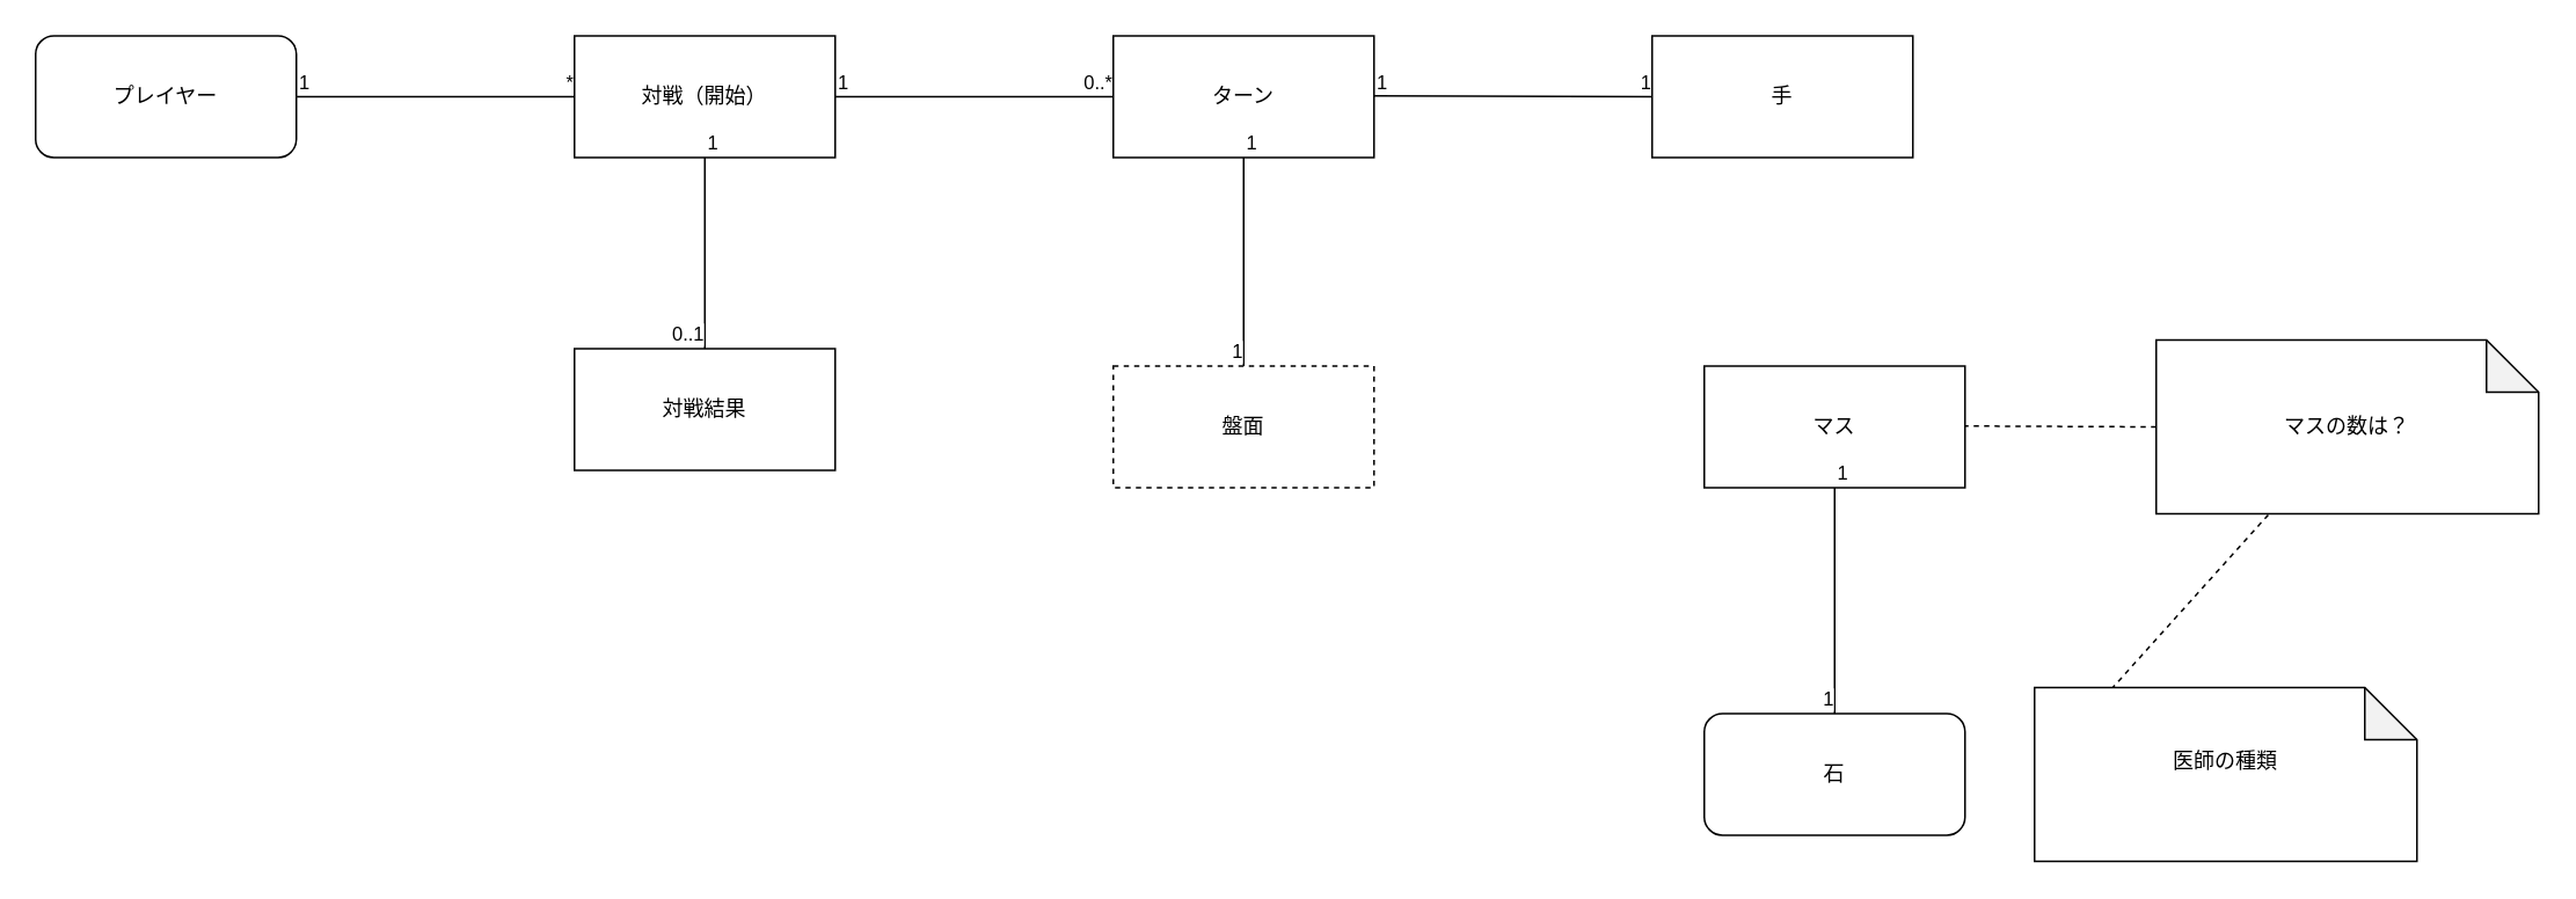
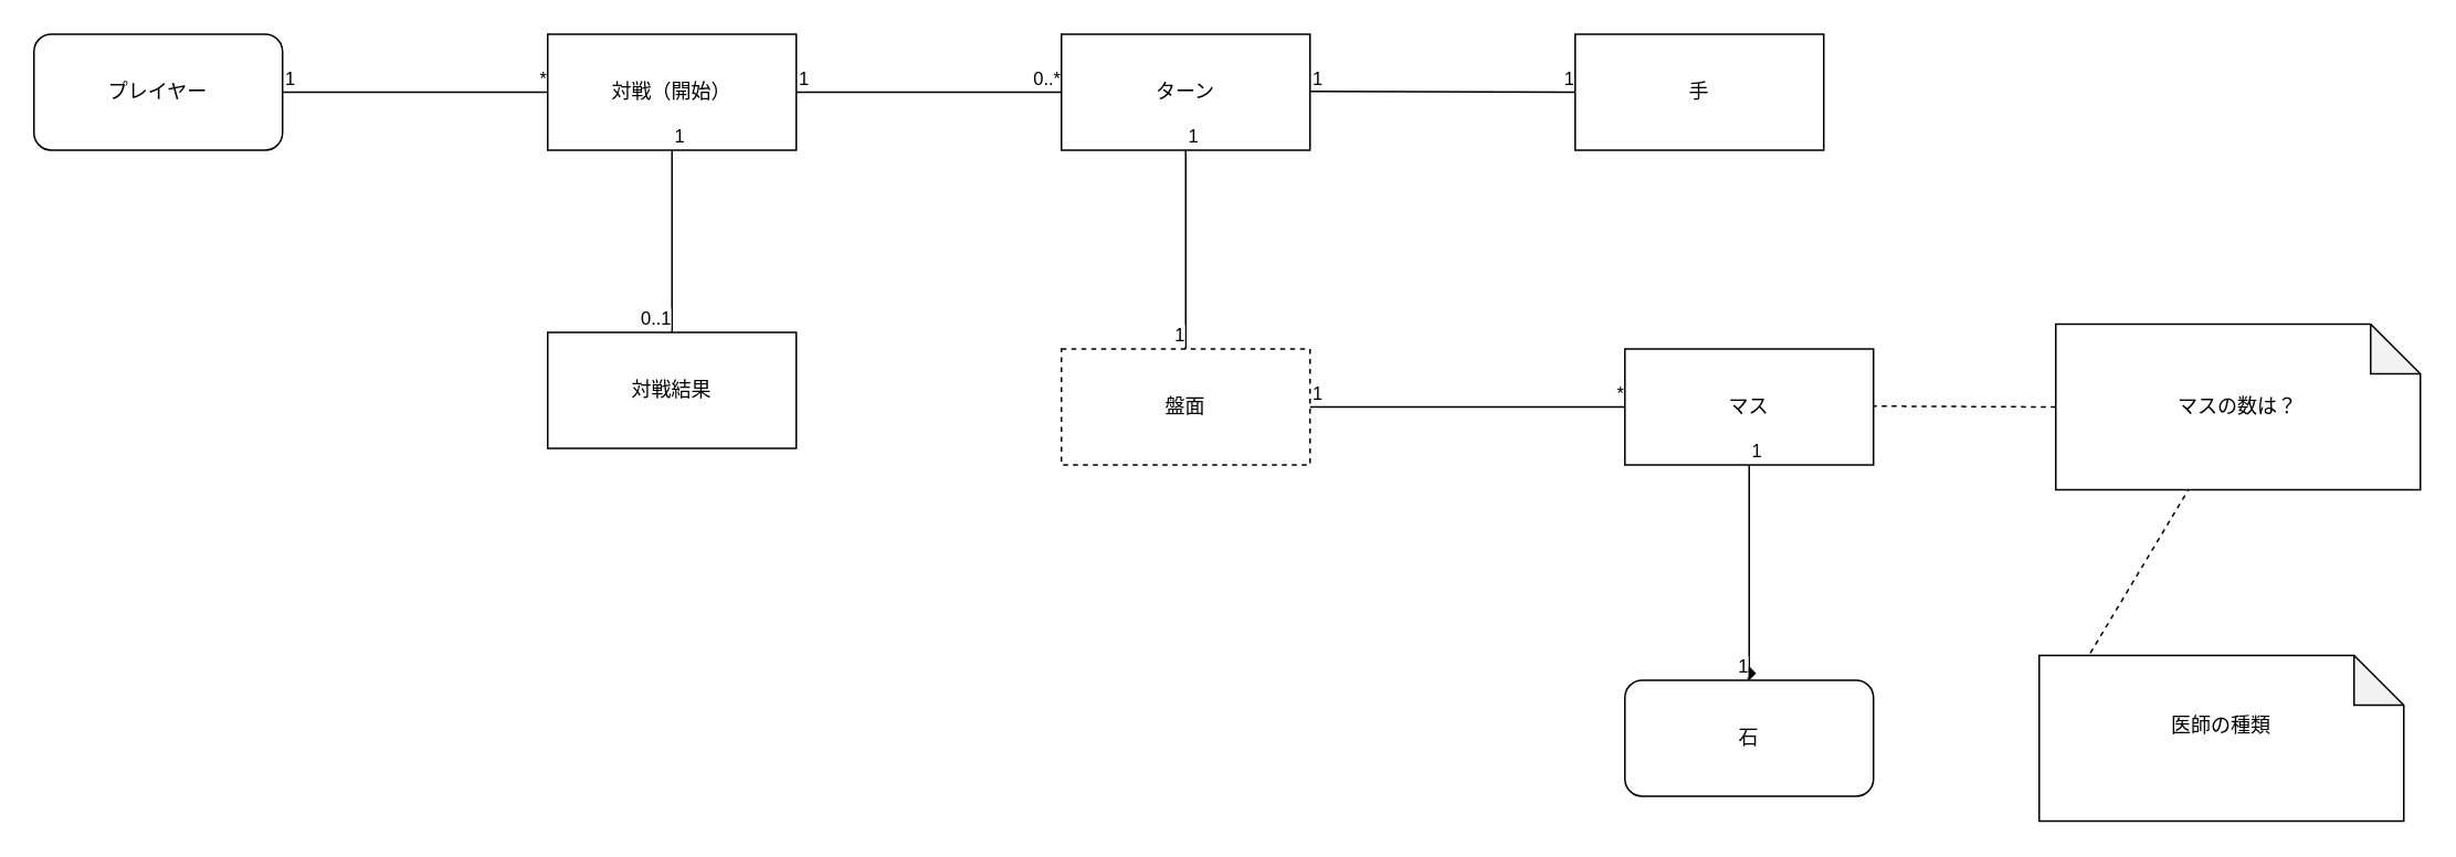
  <mxCell id="0" />
  <mxCell id="1" parent="0" />
  <mxCell id="2" value="対戦（開始）" style="html=1;whiteSpace=wrap;" parent="1" vertex="1"><mxGeometry x="330" y="20" width="150" height="70" as="geometry" /></mxCell>
  <mxCell id="3" value="盤面" style="html=1;whiteSpace=wrap;dashed=1;" parent="1" vertex="1"><mxGeometry x="640" y="210" width="150" height="70" as="geometry" /></mxCell>
  <mxCell id="4" value="マス" style="html=1;whiteSpace=wrap;" parent="1" vertex="1"><mxGeometry x="980" y="210" width="150" height="70" as="geometry" /></mxCell>
  <mxCell id="5" value="対戦結果" style="html=1;whiteSpace=wrap;" parent="1" vertex="1"><mxGeometry x="330" y="200" width="150" height="70" as="geometry" /></mxCell>
  <mxCell id="6" style="edgeStyle=none;html=1;exitX=0;exitY=0.5;exitDx=0;exitDy=0;exitPerimeter=0;endArrow=none;endFill=0;dashed=1;" parent="1" source="7" target="33" edge="1"><mxGeometry relative="1" as="geometry" /></mxCell>
- <mxCell id="7" value="医師の種類&lt;div&gt;&lt;br&gt;&lt;/div&gt;" style="shape=note;whiteSpace=wrap;html=1;backgroundOutline=1;darkOpacity=0.05;" parent="1" vertex="1"><mxGeometry x="1170" y="395" width="220" height="100" as="geometry" /></mxCell>
+ <mxCell id="7" value="医師の種類&lt;div&gt;&lt;br&gt;&lt;/div&gt;" style="shape=note;whiteSpace=wrap;html=1;backgroundOutline=1;darkOpacity=0.05;" parent="1" vertex="1"><mxGeometry x="1230" y="395" width="220" height="100" as="geometry" /></mxCell>
  <mxCell id="8" value="プレイヤー" style="html=1;whiteSpace=wrap;rounded=1;" parent="1" vertex="1"><mxGeometry x="20" y="20" width="150" height="70" as="geometry" /></mxCell>
  <mxCell id="9" value="" style="endArrow=none;html=1;edgeStyle=orthogonalEdgeStyle;entryX=0;entryY=0.5;entryDx=0;entryDy=0;exitX=1;exitY=0.5;exitDx=0;exitDy=0;" parent="1" source="8" target="2" edge="1"><mxGeometry relative="1" as="geometry"><mxPoint x="120" y="120" as="sourcePoint" /><mxPoint x="280" y="120" as="targetPoint" /></mxGeometry></mxCell>
  <mxCell id="10" value="1" style="edgeLabel;resizable=0;html=1;align=left;verticalAlign=bottom;" parent="9" connectable="0" vertex="1"><mxGeometry x="-1" relative="1" as="geometry" /></mxCell>
  <mxCell id="11" value="*" style="edgeLabel;resizable=0;html=1;align=right;verticalAlign=bottom;" parent="9" connectable="0" vertex="1"><mxGeometry x="1" relative="1" as="geometry" /></mxCell>
  <mxCell id="12" value="" style="endArrow=none;html=1;edgeStyle=orthogonalEdgeStyle;entryX=0.5;entryY=0;entryDx=0;entryDy=0;exitX=0.5;exitY=1;exitDx=0;exitDy=0;" parent="1" source="2" target="5" edge="1"><mxGeometry relative="1" as="geometry"><mxPoint x="183" y="140" as="sourcePoint" /><mxPoint x="343" y="140" as="targetPoint" /></mxGeometry></mxCell>
  <mxCell id="13" value="1" style="edgeLabel;resizable=0;html=1;align=left;verticalAlign=bottom;" parent="12" connectable="0" vertex="1"><mxGeometry x="-1" relative="1" as="geometry" /></mxCell>
  <mxCell id="14" value="0..1" style="edgeLabel;resizable=0;html=1;align=right;verticalAlign=bottom;" parent="12" connectable="0" vertex="1"><mxGeometry x="1" relative="1" as="geometry" /></mxCell>
  <mxCell id="15" value="ターン" style="html=1;whiteSpace=wrap;" parent="1" vertex="1"><mxGeometry x="640" y="20" width="150" height="70" as="geometry" /></mxCell>
  <mxCell id="16" value="" style="endArrow=none;html=1;edgeStyle=orthogonalEdgeStyle;entryX=0;entryY=0.5;entryDx=0;entryDy=0;exitX=1;exitY=0.5;exitDx=0;exitDy=0;" parent="1" source="2" target="15" edge="1"><mxGeometry relative="1" as="geometry"><mxPoint x="415" y="100" as="sourcePoint" /><mxPoint x="415" y="210" as="targetPoint" /></mxGeometry></mxCell>
  <mxCell id="17" value="1" style="edgeLabel;resizable=0;html=1;align=left;verticalAlign=bottom;" parent="16" connectable="0" vertex="1"><mxGeometry x="-1" relative="1" as="geometry" /></mxCell>
  <mxCell id="18" value="0..*" style="edgeLabel;resizable=0;html=1;align=right;verticalAlign=bottom;" parent="16" connectable="0" vertex="1"><mxGeometry x="1" relative="1" as="geometry" /></mxCell>
  <mxCell id="19" value="" style="endArrow=none;html=1;edgeStyle=orthogonalEdgeStyle;entryX=0.5;entryY=0;entryDx=0;entryDy=0;exitX=0.5;exitY=1;exitDx=0;exitDy=0;" parent="1" source="15" target="3" edge="1"><mxGeometry relative="1" as="geometry"><mxPoint x="490" y="65" as="sourcePoint" /><mxPoint x="650" y="65" as="targetPoint" /></mxGeometry></mxCell>
  <mxCell id="20" value="1" style="edgeLabel;resizable=0;html=1;align=left;verticalAlign=bottom;" parent="19" connectable="0" vertex="1"><mxGeometry x="-1" relative="1" as="geometry" /></mxCell>
  <mxCell id="21" value="1" style="edgeLabel;resizable=0;html=1;align=right;verticalAlign=bottom;" parent="19" connectable="0" vertex="1"><mxGeometry x="1" relative="1" as="geometry" /></mxCell>
  <mxCell id="22" value="手" style="html=1;whiteSpace=wrap;" parent="1" vertex="1"><mxGeometry x="950" y="20" width="150" height="70" as="geometry" /></mxCell>
  <mxCell id="23" value="" style="endArrow=none;html=1;edgeStyle=orthogonalEdgeStyle;entryX=0;entryY=0.5;entryDx=0;entryDy=0;exitX=1;exitY=0.5;exitDx=0;exitDy=0;" parent="1" target="22" edge="1"><mxGeometry relative="1" as="geometry"><mxPoint x="790" y="54.5" as="sourcePoint" /><mxPoint x="950" y="54.5" as="targetPoint" /></mxGeometry></mxCell>
  <mxCell id="24" value="1" style="edgeLabel;resizable=0;html=1;align=left;verticalAlign=bottom;" parent="23" connectable="0" vertex="1"><mxGeometry x="-1" relative="1" as="geometry" /></mxCell>
  <mxCell id="25" value="1" style="edgeLabel;resizable=0;html=1;align=right;verticalAlign=bottom;" parent="23" connectable="0" vertex="1"><mxGeometry x="1" relative="1" as="geometry" /></mxCell>
  <mxCell id="26" value="石" style="html=1;whiteSpace=wrap;rounded=1;" parent="1" vertex="1"><mxGeometry x="980" y="410" width="150" height="70" as="geometry" /></mxCell>
- <mxCell id="30" value="" style="endArrow=none;html=1;edgeStyle=orthogonalEdgeStyle;entryX=0.5;entryY=0;entryDx=0;entryDy=0;exitX=0.5;exitY=1;exitDx=0;exitDy=0;" parent="1" source="4" target="26" edge="1"><mxGeometry relative="1" as="geometry"><mxPoint x="780" y="340" as="sourcePoint" /><mxPoint x="970" y="340" as="targetPoint" /></mxGeometry></mxCell>
+ <mxCell id="27" value="" style="endArrow=none;html=1;edgeStyle=orthogonalEdgeStyle;entryX=0;entryY=0.5;entryDx=0;entryDy=0;exitX=1;exitY=0.5;exitDx=0;exitDy=0;" parent="1" source="3" target="4" edge="1"><mxGeometry relative="1" as="geometry"><mxPoint x="725" y="100" as="sourcePoint" /><mxPoint x="725" y="220" as="targetPoint" /></mxGeometry></mxCell>
+ <mxCell id="28" value="1" style="edgeLabel;resizable=0;html=1;align=left;verticalAlign=bottom;" parent="27" connectable="0" vertex="1"><mxGeometry x="-1" relative="1" as="geometry" /></mxCell>
+ <mxCell id="29" value="*" style="edgeLabel;resizable=0;html=1;align=right;verticalAlign=bottom;" parent="27" connectable="0" vertex="1"><mxGeometry x="1" relative="1" as="geometry" /></mxCell>
+ <mxCell id="30" value="" style="endArrow=diamond;html=1;edgeStyle=orthogonalEdgeStyle;entryX=0.5;entryY=0;entryDx=0;entryDy=0;exitX=0.5;exitY=1;exitDx=0;exitDy=0;" parent="1" source="4" target="26" edge="1"><mxGeometry relative="1" as="geometry"><mxPoint x="780" y="340" as="sourcePoint" /><mxPoint x="970" y="340" as="targetPoint" /></mxGeometry></mxCell>
  <mxCell id="31" value="1" style="edgeLabel;resizable=0;html=1;align=left;verticalAlign=bottom;" parent="30" connectable="0" vertex="1"><mxGeometry x="-1" relative="1" as="geometry" /></mxCell>
  <mxCell id="32" value="1" style="edgeLabel;resizable=0;html=1;align=right;verticalAlign=bottom;" parent="30" connectable="0" vertex="1"><mxGeometry x="1" relative="1" as="geometry" /></mxCell>
  <mxCell id="33" value="&lt;div&gt;マスの数は？&lt;/div&gt;" style="shape=note;whiteSpace=wrap;html=1;backgroundOutline=1;darkOpacity=0.05;" parent="1" vertex="1"><mxGeometry x="1240" y="195" width="220" height="100" as="geometry" /></mxCell>
  <mxCell id="34" style="edgeStyle=none;html=1;exitX=0;exitY=0.5;exitDx=0;exitDy=0;exitPerimeter=0;entryX=1;entryY=0.5;entryDx=0;entryDy=0;endArrow=none;endFill=0;dashed=1;" parent="1" source="33" edge="1"><mxGeometry relative="1" as="geometry"><mxPoint x="1230" y="244.5" as="sourcePoint" /><mxPoint x="1130" y="244.5" as="targetPoint" /></mxGeometry></mxCell>
